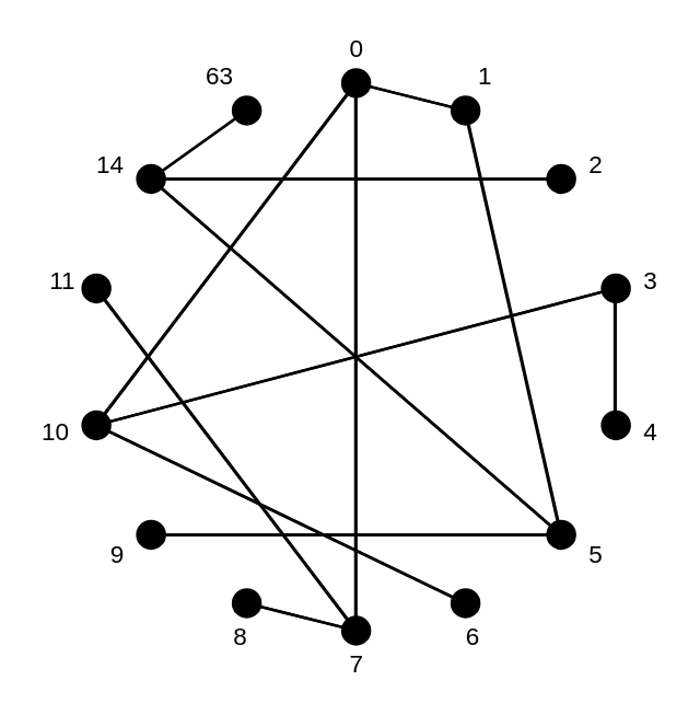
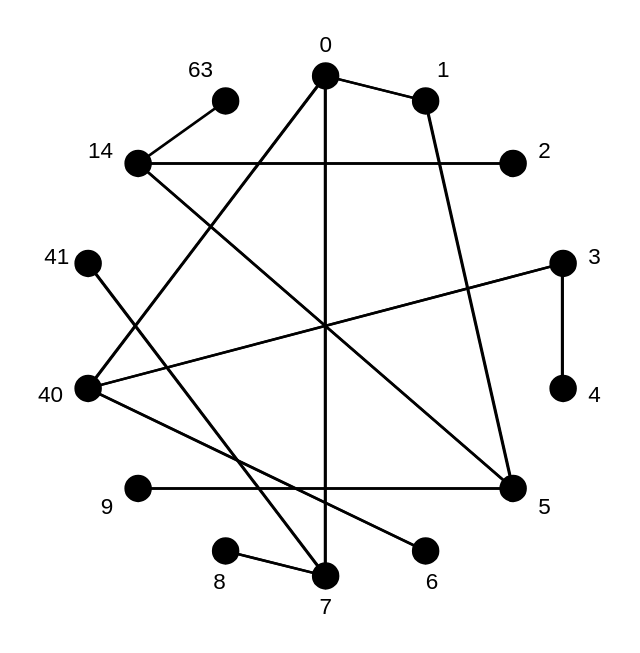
  <mxCell id="0" />
  <mxCell id="1" parent="0" />
  <mxCell id="2" value="" style="ellipse;whiteSpace=wrap;html=1;aspect=fixed;fillColor=#000000;fontSize=18;strokeWidth=2;" vertex="1" parent="1"><mxGeometry x="250" y="50" width="20" height="20" as="geometry" /></mxCell>
  <mxCell id="3" value="" style="ellipse;whiteSpace=wrap;html=1;aspect=fixed;fillColor=#000000;fontSize=18;strokeWidth=2;" vertex="1" parent="1"><mxGeometry x="250" y="450" width="20" height="20" as="geometry" /></mxCell>
  <mxCell id="4" value="" style="ellipse;whiteSpace=wrap;html=1;aspect=fixed;fillColor=#000000;fontSize=18;strokeWidth=2;" vertex="1" parent="1"><mxGeometry x="60" y="300" width="20" height="20" as="geometry" /></mxCell>
  <mxCell id="5" value="" style="ellipse;whiteSpace=wrap;html=1;aspect=fixed;fillColor=#000000;fontSize=18;strokeWidth=2;" vertex="1" parent="1"><mxGeometry x="60" y="200" width="20" height="20" as="geometry" /></mxCell>
  <mxCell id="6" value="" style="ellipse;whiteSpace=wrap;html=1;aspect=fixed;fillColor=#000000;fontSize=18;strokeWidth=2;" vertex="1" parent="1"><mxGeometry x="100" y="120" width="20" height="20" as="geometry" /></mxCell>
  <mxCell id="7" value="" style="ellipse;whiteSpace=wrap;html=1;aspect=fixed;fillColor=#000000;fontSize=18;strokeWidth=2;" vertex="1" parent="1"><mxGeometry x="170" y="70" width="20" height="20" as="geometry" /></mxCell>
  <mxCell id="8" value="" style="ellipse;whiteSpace=wrap;html=1;aspect=fixed;fillColor=#000000;fontSize=18;strokeWidth=2;" vertex="1" parent="1"><mxGeometry x="100" y="380" width="20" height="20" as="geometry" /></mxCell>
  <mxCell id="9" value="" style="ellipse;whiteSpace=wrap;html=1;aspect=fixed;fillColor=#000000;fontSize=18;strokeWidth=2;" vertex="1" parent="1"><mxGeometry x="170" y="430" width="20" height="20" as="geometry" /></mxCell>
  <mxCell id="10" value="" style="ellipse;whiteSpace=wrap;html=1;aspect=fixed;fillColor=#000000;fontSize=18;strokeWidth=2;" vertex="1" parent="1"><mxGeometry x="440" y="300" width="20" height="20" as="geometry" /></mxCell>
  <mxCell id="11" value="" style="ellipse;whiteSpace=wrap;html=1;aspect=fixed;fillColor=#000000;fontSize=18;strokeWidth=2;" vertex="1" parent="1"><mxGeometry x="440" y="200" width="20" height="20" as="geometry" /></mxCell>
  <mxCell id="12" value="" style="ellipse;whiteSpace=wrap;html=1;aspect=fixed;fillColor=#000000;fontSize=18;strokeWidth=2;" vertex="1" parent="1"><mxGeometry x="400" y="120" width="20" height="20" as="geometry" /></mxCell>
  <mxCell id="13" value="" style="ellipse;whiteSpace=wrap;html=1;aspect=fixed;fillColor=#000000;fontSize=18;strokeWidth=2;" vertex="1" parent="1"><mxGeometry x="400" y="380" width="20" height="20" as="geometry" /></mxCell>
  <mxCell id="14" value="" style="ellipse;whiteSpace=wrap;html=1;aspect=fixed;fillColor=#000000;fontSize=18;strokeWidth=2;" vertex="1" parent="1"><mxGeometry x="330" y="70" width="20" height="20" as="geometry" /></mxCell>
  <mxCell id="15" value="" style="ellipse;whiteSpace=wrap;html=1;aspect=fixed;fillColor=#000000;fontSize=18;strokeWidth=2;" vertex="1" parent="1"><mxGeometry x="330" y="430" width="20" height="20" as="geometry" /></mxCell>
  <mxCell id="16" value="" style="endArrow=none;html=1;fontSize=18;strokeWidth=2;" edge="1" parent="1"><mxGeometry width="50" height="50" relative="1" as="geometry"><mxPoint x="340" y="80" as="sourcePoint" /><mxPoint x="260" y="60" as="targetPoint" /></mxGeometry></mxCell>
  <mxCell id="17" value="" style="endArrow=none;html=1;fontSize=18;strokeWidth=2;" edge="1" parent="1"><mxGeometry width="50" height="50" relative="1" as="geometry"><mxPoint x="260" y="460" as="sourcePoint" /><mxPoint x="180" y="440" as="targetPoint" /></mxGeometry></mxCell>
  <mxCell id="18" value="" style="endArrow=none;html=1;fontSize=18;strokeWidth=2;" edge="1" parent="1"><mxGeometry width="50" height="50" relative="1" as="geometry"><mxPoint x="449.66" y="310" as="sourcePoint" /><mxPoint x="449.66" y="210" as="targetPoint" /></mxGeometry></mxCell>
  <mxCell id="19" value="" style="endArrow=none;html=1;fontSize=18;strokeWidth=2;" edge="1" parent="1"><mxGeometry width="50" height="50" relative="1" as="geometry"><mxPoint x="110" y="130" as="sourcePoint" /><mxPoint x="180" y="80" as="targetPoint" /></mxGeometry></mxCell>
  <mxCell id="20" value="0" style="text;html=1;align=center;verticalAlign=middle;resizable=0;points=[];autosize=1;fontSize=18;strokeWidth=2;" vertex="1" parent="1"><mxGeometry x="245" y="20" width="30" height="30" as="geometry" /></mxCell>
  <mxCell id="21" value="1" style="text;html=1;align=center;verticalAlign=middle;resizable=0;points=[];autosize=1;fontSize=18;strokeWidth=2;" vertex="1" parent="1"><mxGeometry x="339" y="40" width="30" height="30" as="geometry" /></mxCell>
  <mxCell id="22" value="2" style="text;html=1;align=center;verticalAlign=middle;resizable=0;points=[];autosize=1;fontSize=18;strokeWidth=2;" vertex="1" parent="1"><mxGeometry x="420" y="105" width="30" height="30" as="geometry" /></mxCell>
  <mxCell id="23" value="3" style="text;html=1;align=center;verticalAlign=middle;resizable=0;points=[];autosize=1;fontSize=18;strokeWidth=2;" vertex="1" parent="1"><mxGeometry x="460" y="190" width="30" height="30" as="geometry" /></mxCell>
  <mxCell id="24" value="4" style="text;html=1;align=center;verticalAlign=middle;resizable=0;points=[];autosize=1;fontSize=18;strokeWidth=2;" vertex="1" parent="1"><mxGeometry x="460" y="300" width="30" height="30" as="geometry" /></mxCell>
  <mxCell id="25" value="5" style="text;html=1;align=center;verticalAlign=middle;resizable=0;points=[];autosize=1;fontSize=18;strokeWidth=2;" vertex="1" parent="1"><mxGeometry x="420" y="390" width="30" height="30" as="geometry" /></mxCell>
  <mxCell id="26" value="6" style="text;html=1;align=center;verticalAlign=middle;resizable=0;points=[];autosize=1;fontSize=18;strokeWidth=2;" vertex="1" parent="1"><mxGeometry x="330" y="450" width="30" height="30" as="geometry" /></mxCell>
  <mxCell id="27" value="7" style="text;html=1;align=center;verticalAlign=middle;resizable=0;points=[];autosize=1;fontSize=18;strokeWidth=2;" vertex="1" parent="1"><mxGeometry x="245" y="470" width="30" height="30" as="geometry" /></mxCell>
  <mxCell id="28" value="8" style="text;html=1;align=center;verticalAlign=middle;resizable=0;points=[];autosize=1;fontSize=18;strokeWidth=2;" vertex="1" parent="1"><mxGeometry x="160" y="450" width="30" height="30" as="geometry" /></mxCell>
  <mxCell id="29" value="9" style="text;html=1;align=center;verticalAlign=middle;resizable=0;points=[];autosize=1;fontSize=18;strokeWidth=2;" vertex="1" parent="1"><mxGeometry x="70" y="390" width="30" height="30" as="geometry" /></mxCell>
- <mxCell id="30" value="10" style="text;html=1;align=center;verticalAlign=middle;resizable=0;points=[];autosize=1;fontSize=18;strokeWidth=2;" vertex="1" parent="1"><mxGeometry x="20" y="300" width="40" height="30" as="geometry" /></mxCell>
- <mxCell id="31" value="11" style="text;html=1;align=center;verticalAlign=middle;resizable=0;points=[];autosize=1;fontSize=18;strokeWidth=2;" vertex="1" parent="1"><mxGeometry x="30" y="190" width="30" height="30" as="geometry" /></mxCell>
+ <mxCell id="30" value="40" style="text;html=1;align=center;verticalAlign=middle;resizable=0;points=[];autosize=1;fontSize=18;strokeWidth=2;" vertex="1" parent="1"><mxGeometry x="20" y="300" width="40" height="30" as="geometry" /></mxCell>
+ <mxCell id="31" value="41" style="text;html=1;align=center;verticalAlign=middle;resizable=0;points=[];autosize=1;fontSize=18;strokeWidth=2;" vertex="1" parent="1"><mxGeometry x="30" y="190" width="30" height="30" as="geometry" /></mxCell>
  <mxCell id="32" value="14" style="text;html=1;align=center;verticalAlign=middle;resizable=0;points=[];autosize=1;fontSize=18;strokeWidth=2;" vertex="1" parent="1"><mxGeometry x="60" y="105" width="40" height="30" as="geometry" /></mxCell>
  <mxCell id="33" value="63" style="text;html=1;align=center;verticalAlign=middle;resizable=0;points=[];autosize=1;fontSize=18;strokeWidth=2;" vertex="1" parent="1"><mxGeometry x="140" y="40" width="40" height="30" as="geometry" /></mxCell>
  <mxCell id="34" value="" style="endArrow=none;html=1;strokeWidth=2;" edge="1" parent="1"><mxGeometry width="50" height="50" relative="1" as="geometry"><mxPoint x="410" y="390" as="sourcePoint" /><mxPoint x="340" y="80" as="targetPoint" /></mxGeometry></mxCell>
  <mxCell id="35" value="" style="endArrow=none;html=1;strokeWidth=2;" edge="1" parent="1"><mxGeometry width="50" height="50" relative="1" as="geometry"><mxPoint x="70" y="310" as="sourcePoint" /><mxPoint x="340" y="440" as="targetPoint" /></mxGeometry></mxCell>
  <mxCell id="36" value="" style="endArrow=none;html=1;strokeWidth=2;" edge="1" parent="1"><mxGeometry width="50" height="50" relative="1" as="geometry"><mxPoint x="410" y="390" as="sourcePoint" /><mxPoint x="110" y="390" as="targetPoint" /></mxGeometry></mxCell>
  <mxCell id="37" value="" style="endArrow=none;html=1;strokeWidth=2;" edge="1" parent="1"><mxGeometry width="50" height="50" relative="1" as="geometry"><mxPoint x="70" y="210" as="sourcePoint" /><mxPoint x="260" y="460" as="targetPoint" /></mxGeometry></mxCell>
  <mxCell id="38" value="" style="endArrow=none;html=1;strokeWidth=2;" edge="1" parent="1"><mxGeometry width="50" height="50" relative="1" as="geometry"><mxPoint x="260" y="60" as="sourcePoint" /><mxPoint x="70" y="310" as="targetPoint" /></mxGeometry></mxCell>
  <mxCell id="39" value="" style="endArrow=none;html=1;strokeWidth=2;" edge="1" parent="1"><mxGeometry width="50" height="50" relative="1" as="geometry"><mxPoint x="410" y="130" as="sourcePoint" /><mxPoint x="110" y="130" as="targetPoint" /></mxGeometry></mxCell>
  <mxCell id="40" value="" style="endArrow=none;html=1;strokeWidth=2;" edge="1" parent="1"><mxGeometry width="50" height="50" relative="1" as="geometry"><mxPoint x="260" y="460" as="sourcePoint" /><mxPoint x="260" y="60" as="targetPoint" /></mxGeometry></mxCell>
  <mxCell id="41" value="" style="endArrow=none;html=1;strokeWidth=2;" edge="1" parent="1"><mxGeometry width="50" height="50" relative="1" as="geometry"><mxPoint x="410" y="390" as="sourcePoint" /><mxPoint x="110" y="130" as="targetPoint" /></mxGeometry></mxCell>
  <mxCell id="42" value="" style="endArrow=none;html=1;strokeWidth=2;" edge="1" parent="1"><mxGeometry width="50" height="50" relative="1" as="geometry"><mxPoint x="450" y="210" as="sourcePoint" /><mxPoint x="70" y="310" as="targetPoint" /></mxGeometry></mxCell>
  <mxCell id="43" value="" style="endArrow=none;html=1;fontSize=18;strokeWidth=2;" edge="1" parent="1"><mxGeometry width="50" height="50" relative="1" as="geometry"><mxPoint x="259.51" y="460" as="sourcePoint" /><mxPoint x="179.51" y="440" as="targetPoint" /></mxGeometry></mxCell>
  <mxCell id="44" value="" style="endArrow=none;html=1;strokeWidth=2;" edge="1" parent="1"><mxGeometry width="50" height="50" relative="1" as="geometry"><mxPoint x="409.51" y="390" as="sourcePoint" /><mxPoint x="109.51" y="390" as="targetPoint" /></mxGeometry></mxCell>
  <mxCell id="45" value="" style="endArrow=none;html=1;strokeWidth=2;" edge="1" parent="1"><mxGeometry width="50" height="50" relative="1" as="geometry"><mxPoint x="69.51" y="210" as="sourcePoint" /><mxPoint x="259.51" y="460" as="targetPoint" /></mxGeometry></mxCell>
  <mxCell id="46" value="" style="endArrow=none;html=1;strokeWidth=2;" edge="1" parent="1"><mxGeometry width="50" height="50" relative="1" as="geometry"><mxPoint x="69.51" y="310" as="sourcePoint" /><mxPoint x="339.51" y="440" as="targetPoint" /></mxGeometry></mxCell>
  <mxCell id="47" value="" style="endArrow=none;html=1;strokeWidth=2;" edge="1" parent="1"><mxGeometry width="50" height="50" relative="1" as="geometry"><mxPoint x="409.51" y="390" as="sourcePoint" /><mxPoint x="109.51" y="130" as="targetPoint" /></mxGeometry></mxCell>
  <mxCell id="48" value="" style="endArrow=none;html=1;strokeWidth=2;" edge="1" parent="1"><mxGeometry width="50" height="50" relative="1" as="geometry"><mxPoint x="409.51" y="390" as="sourcePoint" /><mxPoint x="339.51" y="80" as="targetPoint" /></mxGeometry></mxCell>
  <mxCell id="49" value="" style="endArrow=none;html=1;fontSize=18;strokeWidth=2;" edge="1" parent="1"><mxGeometry width="50" height="50" relative="1" as="geometry"><mxPoint x="449.17" y="310" as="sourcePoint" /><mxPoint x="449.17" y="210" as="targetPoint" /></mxGeometry></mxCell>
  <mxCell id="50" value="" style="endArrow=none;html=1;strokeWidth=2;" edge="1" parent="1"><mxGeometry width="50" height="50" relative="1" as="geometry"><mxPoint x="449.51" y="210" as="sourcePoint" /><mxPoint x="69.51" y="310" as="targetPoint" /></mxGeometry></mxCell>
  <mxCell id="51" value="" style="endArrow=none;html=1;strokeWidth=2;" edge="1" parent="1"><mxGeometry width="50" height="50" relative="1" as="geometry"><mxPoint x="409.51" y="130" as="sourcePoint" /><mxPoint x="109.51" y="130" as="targetPoint" /></mxGeometry></mxCell>
  <mxCell id="52" value="" style="endArrow=none;html=1;fontSize=18;strokeWidth=2;" edge="1" parent="1"><mxGeometry width="50" height="50" relative="1" as="geometry"><mxPoint x="339.51" y="80" as="sourcePoint" /><mxPoint x="259.51" y="60" as="targetPoint" /></mxGeometry></mxCell>
  <mxCell id="53" value="" style="endArrow=none;html=1;strokeWidth=2;" edge="1" parent="1"><mxGeometry width="50" height="50" relative="1" as="geometry"><mxPoint x="259.51" y="60" as="sourcePoint" /><mxPoint x="69.51" y="310" as="targetPoint" /></mxGeometry></mxCell>
  <mxCell id="54" value="" style="endArrow=none;html=1;strokeWidth=2;" edge="1" parent="1"><mxGeometry width="50" height="50" relative="1" as="geometry"><mxPoint x="259.51" y="460" as="sourcePoint" /><mxPoint x="259.51" y="60" as="targetPoint" /></mxGeometry></mxCell>
